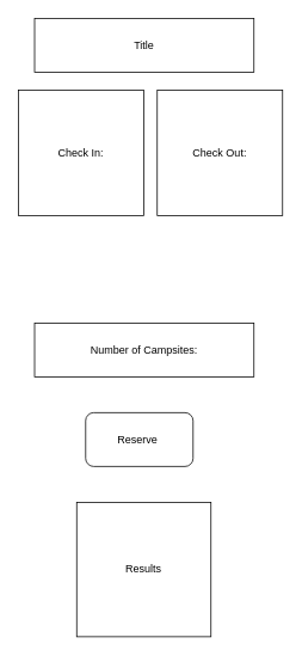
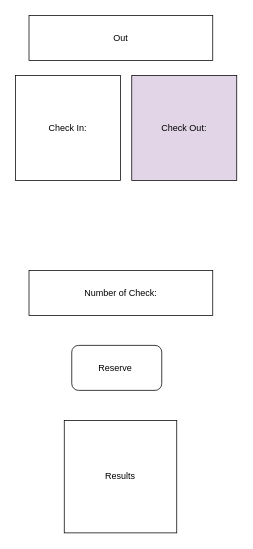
  <mxCell id="0" />
  <mxCell id="1" parent="0" />
- <mxCell id="2" value="Title" style="rounded=0;whiteSpace=wrap;html=1;" vertex="1" parent="1"><mxGeometry x="38" y="20" width="245" height="60" as="geometry" /></mxCell>
+ <mxCell id="2" value="Out" style="rounded=0;whiteSpace=wrap;html=1;" vertex="1" parent="1"><mxGeometry x="38" y="20" width="245" height="60" as="geometry" /></mxCell>
  <mxCell id="3" value="Check In:" style="whiteSpace=wrap;html=1;aspect=fixed;" vertex="1" parent="1"><mxGeometry x="20" y="100" width="140" height="140" as="geometry" /></mxCell>
- <mxCell id="4" value="Check Out:" style="whiteSpace=wrap;html=1;aspect=fixed;" vertex="1" parent="1"><mxGeometry x="175" y="100" width="140" height="140" as="geometry" /></mxCell>
- <mxCell id="5" value="Number of Campsites:" style="rounded=0;whiteSpace=wrap;html=1;" vertex="1" parent="1"><mxGeometry x="38" y="360" width="245" height="60" as="geometry" /></mxCell>
+ <mxCell id="4" value="Check Out:" style="whiteSpace=wrap;html=1;aspect=fixed;fillColor=#e1d5e7;" vertex="1" parent="1"><mxGeometry x="175" y="100" width="140" height="140" as="geometry" /></mxCell>
+ <mxCell id="5" value="Number of Check:" style="rounded=0;whiteSpace=wrap;html=1;" vertex="1" parent="1"><mxGeometry x="38" y="360" width="245" height="60" as="geometry" /></mxCell>
  <mxCell id="6" value="Reserve&amp;nbsp;" style="rounded=1;whiteSpace=wrap;html=1;" vertex="1" parent="1"><mxGeometry x="95" y="460" width="120" height="60" as="geometry" /></mxCell>
  <mxCell id="7" value="Results" style="whiteSpace=wrap;html=1;aspect=fixed;" vertex="1" parent="1"><mxGeometry x="85" y="560" width="150" height="150" as="geometry" /></mxCell>
